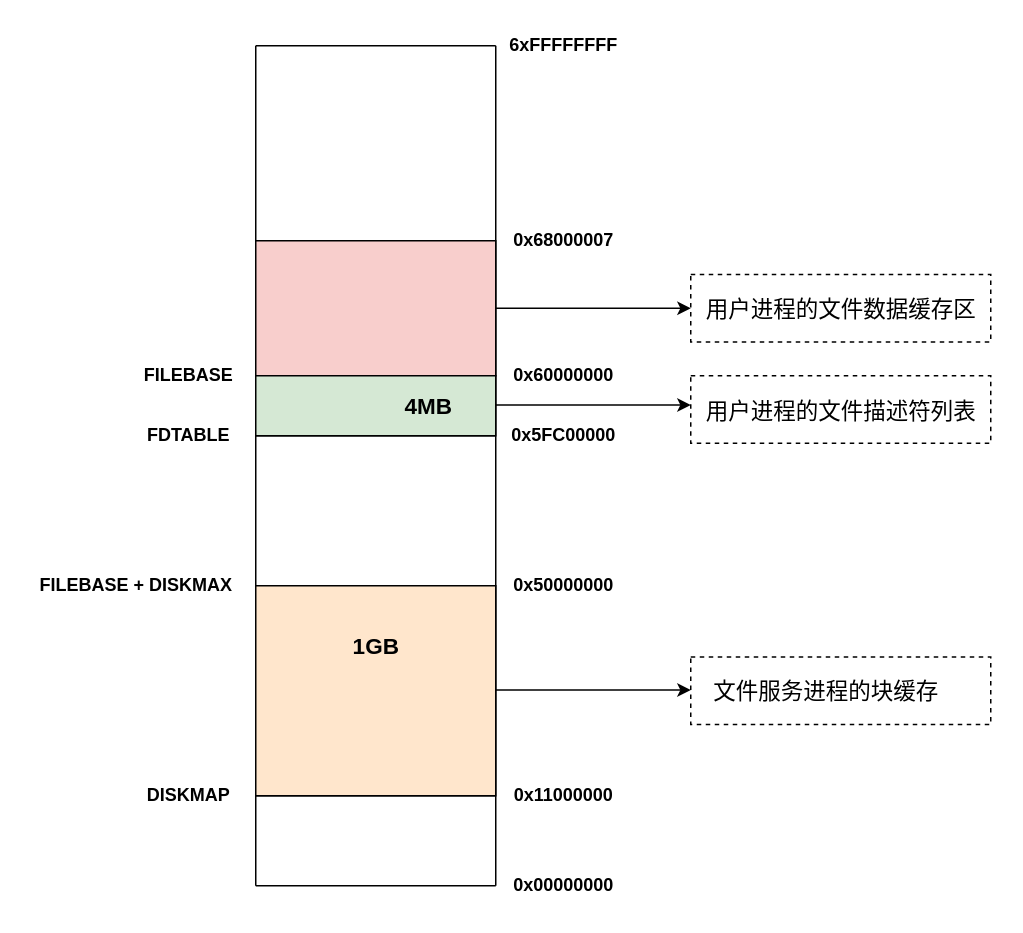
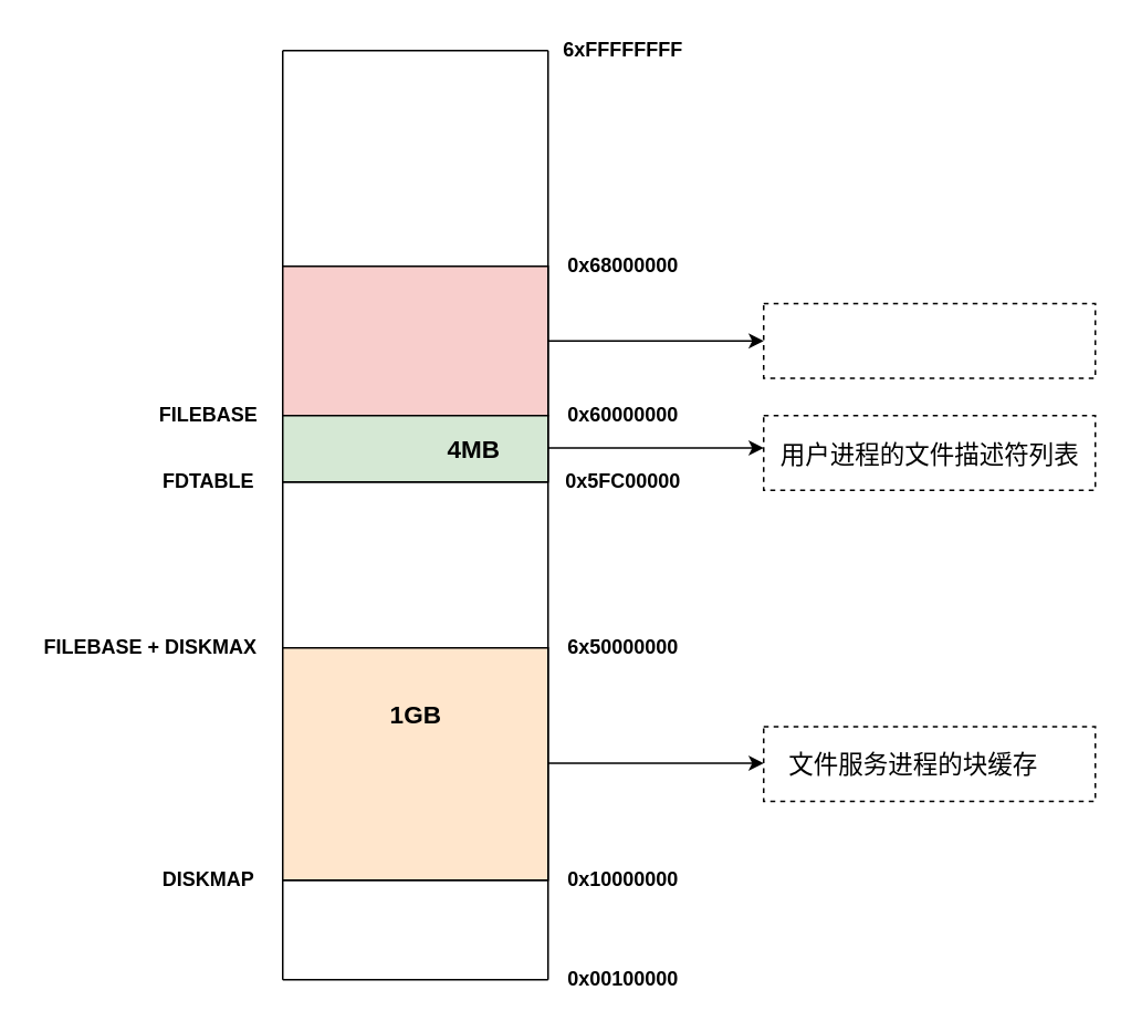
  <mxCell id="0" />
  <mxCell id="1" parent="0" />
  <mxCell id="2" value="" style="rounded=0;whiteSpace=wrap;html=1;fontSize=15;strokeColor=#000000;dashed=1;" vertex="1" parent="1"><mxGeometry x="460" y="437.5" width="200" height="45" as="geometry" /></mxCell>
  <mxCell id="3" value="" style="rounded=0;whiteSpace=wrap;html=1;fontSize=15;strokeColor=#000000;dashed=1;" vertex="1" parent="1"><mxGeometry x="460" y="250" width="200" height="45" as="geometry" /></mxCell>
  <mxCell id="4" value="" style="rounded=0;whiteSpace=wrap;html=1;fontSize=15;strokeColor=#000000;dashed=1;" vertex="1" parent="1"><mxGeometry x="460" y="182.5" width="200" height="45" as="geometry" /></mxCell>
  <mxCell id="5" value="" style="endArrow=none;html=1;rounded=0;" edge="1" parent="1"><mxGeometry width="50" height="50" relative="1" as="geometry"><mxPoint x="170" y="590" as="sourcePoint" /><mxPoint x="170" y="30" as="targetPoint" /></mxGeometry></mxCell>
  <mxCell id="6" value="" style="endArrow=none;html=1;rounded=0;" edge="1" parent="1"><mxGeometry width="50" height="50" relative="1" as="geometry"><mxPoint x="170" y="30" as="sourcePoint" /><mxPoint x="330" y="30" as="targetPoint" /><Array as="points" /></mxGeometry></mxCell>
  <mxCell id="7" value="" style="endArrow=none;html=1;rounded=0;" edge="1" parent="1"><mxGeometry width="50" height="50" relative="1" as="geometry"><mxPoint x="330" y="590" as="sourcePoint" /><mxPoint x="330" y="30" as="targetPoint" /></mxGeometry></mxCell>
  <mxCell id="8" value="" style="endArrow=none;html=1;rounded=0;" edge="1" parent="1"><mxGeometry width="50" height="50" relative="1" as="geometry"><mxPoint x="170" y="590" as="sourcePoint" /><mxPoint x="330" y="590" as="targetPoint" /><Array as="points"><mxPoint x="250" y="590" /></Array></mxGeometry></mxCell>
  <mxCell id="9" value="" style="endArrow=none;html=1;rounded=0;" edge="1" parent="1"><mxGeometry width="50" height="50" relative="1" as="geometry"><mxPoint x="170" y="250" as="sourcePoint" /><mxPoint x="330" y="250" as="targetPoint" /></mxGeometry></mxCell>
  <mxCell id="10" value="" style="endArrow=none;html=1;rounded=0;" edge="1" parent="1"><mxGeometry width="50" height="50" relative="1" as="geometry"><mxPoint x="170" y="290" as="sourcePoint" /><mxPoint x="330" y="290" as="targetPoint" /><Array as="points"><mxPoint x="210" y="290" /></Array></mxGeometry></mxCell>
  <mxCell id="11" value="FILEBASE" style="text;html=1;resizable=0;autosize=1;align=center;verticalAlign=middle;points=[];fillColor=none;strokeColor=none;rounded=0;fontStyle=1" vertex="1" parent="1"><mxGeometry x="90" y="240" width="70" height="20" as="geometry" /></mxCell>
  <mxCell id="12" value="FDTABLE" style="text;html=1;resizable=0;autosize=1;align=center;verticalAlign=middle;points=[];fillColor=none;strokeColor=none;rounded=0;fontStyle=1" vertex="1" parent="1"><mxGeometry x="90" y="280" width="70" height="20" as="geometry" /></mxCell>
  <mxCell id="13" value="0x60000000" style="text;html=1;resizable=0;autosize=1;align=center;verticalAlign=middle;points=[];fillColor=none;strokeColor=none;rounded=0;fontStyle=1" vertex="1" parent="1"><mxGeometry x="335" y="240" width="80" height="20" as="geometry" /></mxCell>
  <mxCell id="14" value="0x5FC00000" style="text;html=1;resizable=0;autosize=1;align=center;verticalAlign=middle;points=[];fillColor=none;strokeColor=none;rounded=0;fontStyle=1" vertex="1" parent="1"><mxGeometry x="335" y="280" width="80" height="20" as="geometry" /></mxCell>
  <mxCell id="15" value="" style="endArrow=none;html=1;rounded=0;" edge="1" parent="1"><mxGeometry width="50" height="50" relative="1" as="geometry"><mxPoint x="170" y="160" as="sourcePoint" /><mxPoint x="330" y="160" as="targetPoint" /></mxGeometry></mxCell>
- <mxCell id="16" value="0x68000007" style="text;html=1;resizable=0;autosize=1;align=center;verticalAlign=middle;points=[];fillColor=none;strokeColor=none;rounded=0;fontStyle=1" vertex="1" parent="1"><mxGeometry x="335" y="150" width="80" height="20" as="geometry" /></mxCell>
+ <mxCell id="16" value="0x68000000" style="text;html=1;resizable=0;autosize=1;align=center;verticalAlign=middle;points=[];fillColor=none;strokeColor=none;rounded=0;fontStyle=1" vertex="1" parent="1"><mxGeometry x="335" y="150" width="80" height="20" as="geometry" /></mxCell>
  <mxCell id="17" value="" style="endArrow=none;html=1;rounded=0;" edge="1" parent="1"><mxGeometry width="50" height="50" relative="1" as="geometry"><mxPoint x="170" y="390" as="sourcePoint" /><mxPoint x="330" y="390" as="targetPoint" /></mxGeometry></mxCell>
  <mxCell id="18" value="" style="endArrow=none;html=1;rounded=0;" edge="1" parent="1"><mxGeometry width="50" height="50" relative="1" as="geometry"><mxPoint x="170" y="530" as="sourcePoint" /><mxPoint x="330" y="530" as="targetPoint" /><Array as="points"><mxPoint x="210" y="530" /></Array></mxGeometry></mxCell>
  <mxCell id="19" value="FILEBASE + DISKMAX" style="text;html=1;resizable=0;autosize=1;align=center;verticalAlign=middle;points=[];fillColor=none;strokeColor=none;rounded=0;fontStyle=1" vertex="1" parent="1"><mxGeometry x="20" y="380" width="140" height="20" as="geometry" /></mxCell>
  <mxCell id="20" value="DISKMAP" style="text;html=1;resizable=0;autosize=1;align=center;verticalAlign=middle;points=[];fillColor=none;strokeColor=none;rounded=0;fontStyle=1" vertex="1" parent="1"><mxGeometry x="90" y="520" width="70" height="20" as="geometry" /></mxCell>
- <mxCell id="21" value="0x50000000" style="text;html=1;resizable=0;autosize=1;align=center;verticalAlign=middle;points=[];fillColor=none;strokeColor=none;rounded=0;fontStyle=1" vertex="1" parent="1"><mxGeometry x="335" y="380" width="80" height="20" as="geometry" /></mxCell>
- <mxCell id="22" value="0x11000000" style="text;html=1;resizable=0;autosize=1;align=center;verticalAlign=middle;points=[];fillColor=none;strokeColor=none;rounded=0;fontStyle=1" vertex="1" parent="1"><mxGeometry x="335" y="520" width="80" height="20" as="geometry" /></mxCell>
+ <mxCell id="21" value="6x50000000" style="text;html=1;resizable=0;autosize=1;align=center;verticalAlign=middle;points=[];fillColor=none;strokeColor=none;rounded=0;fontStyle=1" vertex="1" parent="1"><mxGeometry x="335" y="380" width="80" height="20" as="geometry" /></mxCell>
+ <mxCell id="22" value="0x10000000" style="text;html=1;resizable=0;autosize=1;align=center;verticalAlign=middle;points=[];fillColor=none;strokeColor=none;rounded=0;fontStyle=1" vertex="1" parent="1"><mxGeometry x="335" y="520" width="80" height="20" as="geometry" /></mxCell>
  <mxCell id="23" value="" style="rounded=0;whiteSpace=wrap;html=1;fillColor=#f8cecc;strokeColor=#000000;" vertex="1" parent="1"><mxGeometry x="170" y="160" width="160" height="90" as="geometry" /></mxCell>
  <mxCell id="24" value="" style="rounded=0;whiteSpace=wrap;html=1;fillColor=#ffe6cc;strokeColor=#000000;" vertex="1" parent="1"><mxGeometry x="170" y="390" width="160" height="140" as="geometry" /></mxCell>
  <mxCell id="25" value="" style="rounded=0;whiteSpace=wrap;html=1;fillColor=#d5e8d4;strokeColor=#000000;" vertex="1" parent="1"><mxGeometry x="170" y="250" width="160" height="40" as="geometry" /></mxCell>
  <mxCell id="26" value="&lt;font style=&quot;font-size: 15px;&quot;&gt;&lt;b&gt;1GB&lt;/b&gt;&lt;/font&gt;" style="text;html=1;resizable=0;autosize=1;align=center;verticalAlign=middle;points=[];fillColor=none;strokeColor=none;rounded=0;" vertex="1" parent="1"><mxGeometry x="225" y="420" width="50" height="20" as="geometry" /></mxCell>
  <mxCell id="27" value="&lt;span style=&quot;font-size: 15px;&quot;&gt;&lt;b&gt;4MB&lt;/b&gt;&lt;/span&gt;" style="text;html=1;resizable=0;autosize=1;align=center;verticalAlign=middle;points=[];fillColor=none;strokeColor=none;rounded=0;" vertex="1" parent="1"><mxGeometry x="260" y="260" width="50" height="20" as="geometry" /></mxCell>
- <mxCell id="28" value="0x00000000" style="text;html=1;resizable=0;autosize=1;align=center;verticalAlign=middle;points=[];fillColor=none;strokeColor=none;rounded=0;fontStyle=1" vertex="1" parent="1"><mxGeometry x="335" y="580" width="80" height="20" as="geometry" /></mxCell>
+ <mxCell id="28" value="0x00100000" style="text;html=1;resizable=0;autosize=1;align=center;verticalAlign=middle;points=[];fillColor=none;strokeColor=none;rounded=0;fontStyle=1" vertex="1" parent="1"><mxGeometry x="335" y="580" width="80" height="20" as="geometry" /></mxCell>
  <mxCell id="29" value="6xFFFFFFFF" style="text;html=1;resizable=0;autosize=1;align=center;verticalAlign=middle;points=[];fillColor=none;strokeColor=none;rounded=0;fontStyle=1" vertex="1" parent="1"><mxGeometry x="330" y="20" width="90" height="20" as="geometry" /></mxCell>
  <mxCell id="30" value="文件服务进程的块缓存" style="text;html=1;resizable=0;autosize=1;align=center;verticalAlign=middle;points=[];fillColor=none;strokeColor=none;rounded=0;fontSize=15;" vertex="1" parent="1"><mxGeometry x="465" y="450" width="170" height="20" as="geometry" /></mxCell>
- <mxCell id="31" value="用户进程的文件数据缓存区" style="text;html=1;resizable=0;autosize=1;align=center;verticalAlign=middle;points=[];fillColor=none;strokeColor=none;rounded=0;fontSize=15;" vertex="1" parent="1"><mxGeometry x="460" y="195" width="200" height="20" as="geometry" /></mxCell>
  <mxCell id="32" value="用户进程的文件描述符列表" style="text;html=1;resizable=0;autosize=1;align=center;verticalAlign=middle;points=[];fillColor=none;strokeColor=none;rounded=0;fontSize=15;" vertex="1" parent="1"><mxGeometry x="460" y="262.5" width="200" height="20" as="geometry" /></mxCell>
  <mxCell id="33" value="" style="endArrow=classic;html=1;rounded=0;fontSize=15;entryX=0;entryY=0.5;entryDx=0;entryDy=0;exitX=1;exitY=0.5;exitDx=0;exitDy=0;" edge="1" parent="1" source="23" target="4"><mxGeometry width="50" height="50" relative="1" as="geometry"><mxPoint x="330" y="210" as="sourcePoint" /><mxPoint x="380" y="160" as="targetPoint" /></mxGeometry></mxCell>
  <mxCell id="34" value="" style="endArrow=classic;html=1;rounded=0;fontSize=15;entryX=0;entryY=0.5;entryDx=0;entryDy=0;exitX=1;exitY=0.5;exitDx=0;exitDy=0;" edge="1" parent="1"><mxGeometry width="50" height="50" relative="1" as="geometry"><mxPoint x="330" y="269.5" as="sourcePoint" /><mxPoint x="460" y="269.5" as="targetPoint" /></mxGeometry></mxCell>
  <mxCell id="35" value="" style="endArrow=classic;html=1;rounded=0;fontSize=15;entryX=0;entryY=0.5;entryDx=0;entryDy=0;exitX=1;exitY=0.5;exitDx=0;exitDy=0;" edge="1" parent="1"><mxGeometry width="50" height="50" relative="1" as="geometry"><mxPoint x="330" y="459.5" as="sourcePoint" /><mxPoint x="460" y="459.5" as="targetPoint" /></mxGeometry></mxCell>
